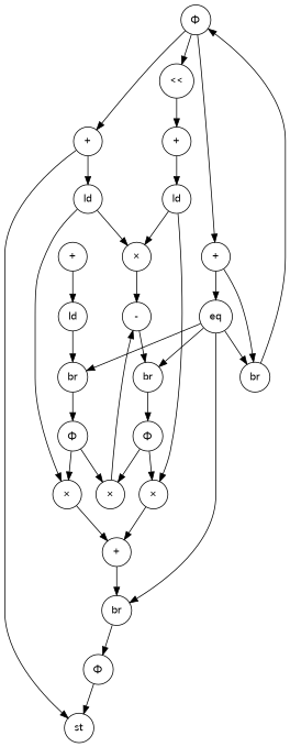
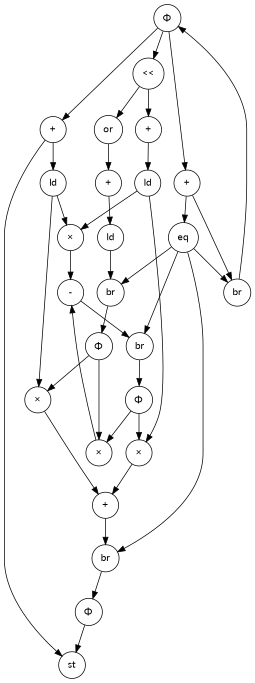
  digraph {
    fontname=Lato
    node [shape=circle fontname=Lato]
    edge [color=black fontname=Lato]
    n1 [label="Φ"]
    n2 [label="<<"]
    n3 [label="+"]
    n4 [label="+"]
    n5 [label="Φ"]
    n6 [label="×"]
    n7 [label="×"]
    n8 [label="Φ"]
    n9 [label="×"]
    n10 [label="Φ"]
    n11 [label=st]
    n12 [label="+"]
+   n13 [label=or]
    n14 [label=ld]
    n15 [label="×"]
    n16 [label=ld]
    n17 [label="-"]
    n18 [label=br]
    n19 [label="+"]
    n20 [label=br]
    n21 [label="+"]
    n22 [label=ld]
    n23 [label=eq]
    n24 [label=br]
    n25 [label=br]
    n1 -> n2
    n1 -> n3
    n1 -> n4
    n2 -> n12
+   n2 -> n13
    n3 -> n11
    n3 -> n16
    n4 -> n23
    n4 -> n24
    n5 -> n6
    n5 -> n7
    n6 -> n17
    n7 -> n19
    n8 -> n6
    n8 -> n9
    n9 -> n19
    n10 -> n11
    n12 -> n14
+   n13 -> n21
    n14 -> n9
    n14 -> n15
    n15 -> n17
    n16 -> n7
    n16 -> n15
    n17 -> n18
    n18 -> n8
    n19 -> n20
    n20 -> n10
    n21 -> n22
    n22 -> n25
    n23 -> n18
    n23 -> n20
    n23 -> n24
    n23 -> n25
    n24 -> n1
    n25 -> n5
  }
